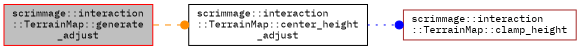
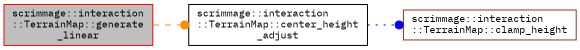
  digraph {
    fontname="IBM Plex Mono"
    rankdir=LR
    node [fillcolor=white fontname="IBM Plex Mono" fontsize=10 shape=record style=filled]
    edge [arrowhead=dot fontname="IBM Plex Mono" fontsize=10 labelfontname=Helvetica labelfontsize=10]
-   n1 [color=red fillcolor=grey75 fontcolor=black height=0.2 label="scrimmage::interaction\l::TerrainMap::generate\l_adjust" width=0.4]
+   n1 [color=red fillcolor=grey75 fontcolor=black height=0.2 label="scrimmage::interaction\l::TerrainMap::generate\l_linear" width=0.4]
    n2 [color=black height=0.2 label="scrimmage::interaction\l::TerrainMap::center_height\l_adjust" width=0.4]
    n3 [color=brown height=0.2 label="scrimmage::interaction\l::TerrainMap::clamp_height" width=0.4]
    n1 -> n2 [color=darkorange style=dashed]
    n2 -> n3 [color=blue style=dotted]
  }
